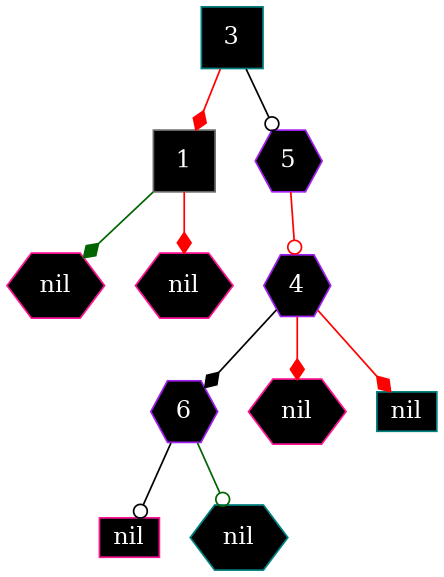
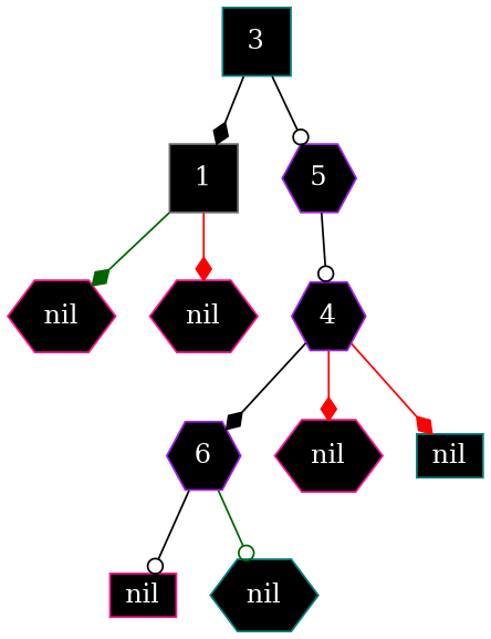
  digraph {
    node [color=deeppink fillcolor=black fontcolor=white shape=hexagon style=filled]
    edge [arrowhead=diamond color=red]
    3 [color=teal shape=box width=0.5]
    1 [color=gray40 shape=box width=0.5]
    5 [color=purple width=0.5]
    n4 [height=0.2 label=nil width=0.3]
    n5 [height=0.2 label=nil width=0.3]
    4 [color=purple width=0.5]
    6 [color=purple width=0.5]
    n8 [height=0.2 label=nil width=0.3]
    n9 [color=teal height=0.2 label=nil shape=box width=0.3]
    n10 [height=0.2 label=nil shape=box width=0.3]
    n11 [color=teal height=0.2 label=nil width=0.3]
-   3 -> 1
+   3 -> 1 [color=black]
    3 -> 5 [arrowhead=odot color=black]
    1 -> n4 [color=darkgreen]
    1 -> n5
-   5 -> 4 [arrowhead=odot]
+   5 -> 4 [arrowhead=odot color=black]
    4 -> 6 [color=black]
    4 -> n8
    4 -> n9
    6 -> n10 [arrowhead=odot color=black]
    6 -> n11 [arrowhead=odot color=darkgreen]
  }
